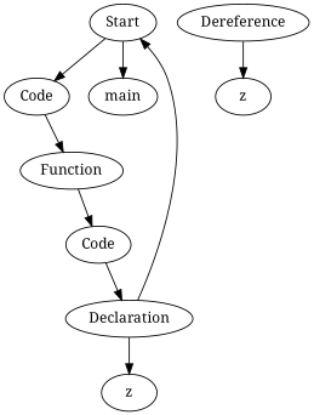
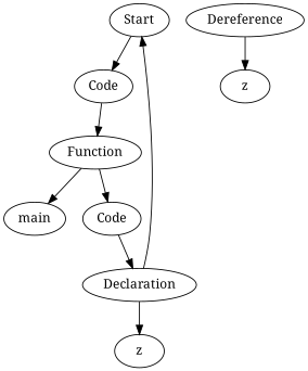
  digraph {
    fontname="Noto Serif"
    node [fontname="Noto Serif"]
    edge [fontname="Noto Serif"]
    n1 [label=Start]
    n2 [label=Code]
    n3 [label=Function]
    n4 [label=main]
    n5 [label=Code]
    n6 [label=Declaration]
    n7 [label=z]
    n8 [label=Dereference]
    n9 [label=z]
    n1 -> n2
    n2 -> n3
-   n1 -> n4
+   n3 -> n4
    n3 -> n5
    n5 -> n6
    n6 -> n1
    n6 -> n7
    n8 -> n9
  }
